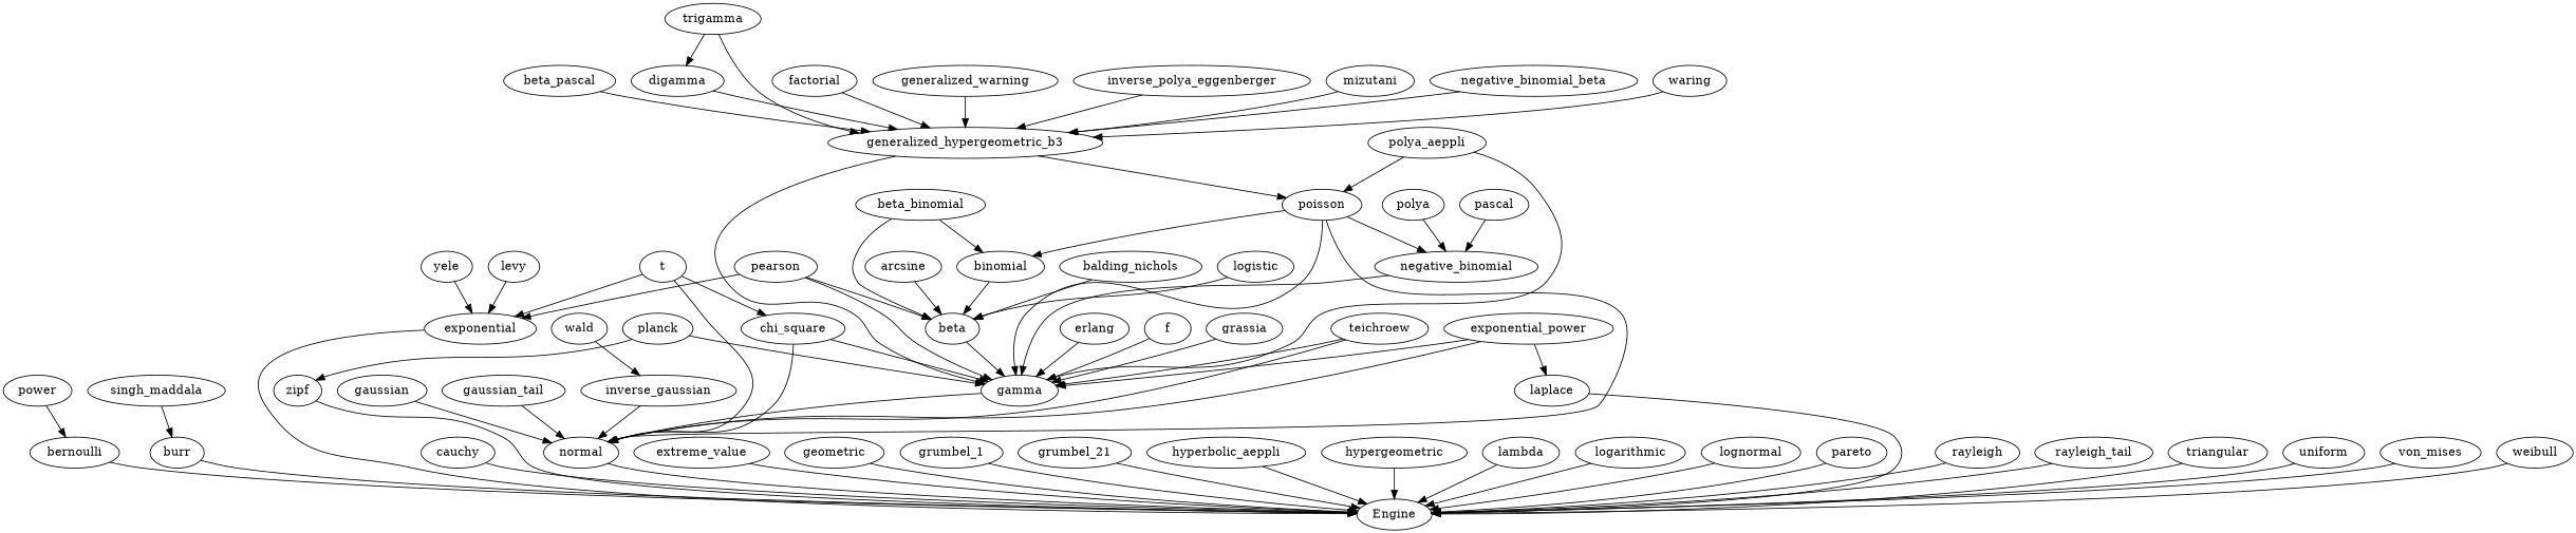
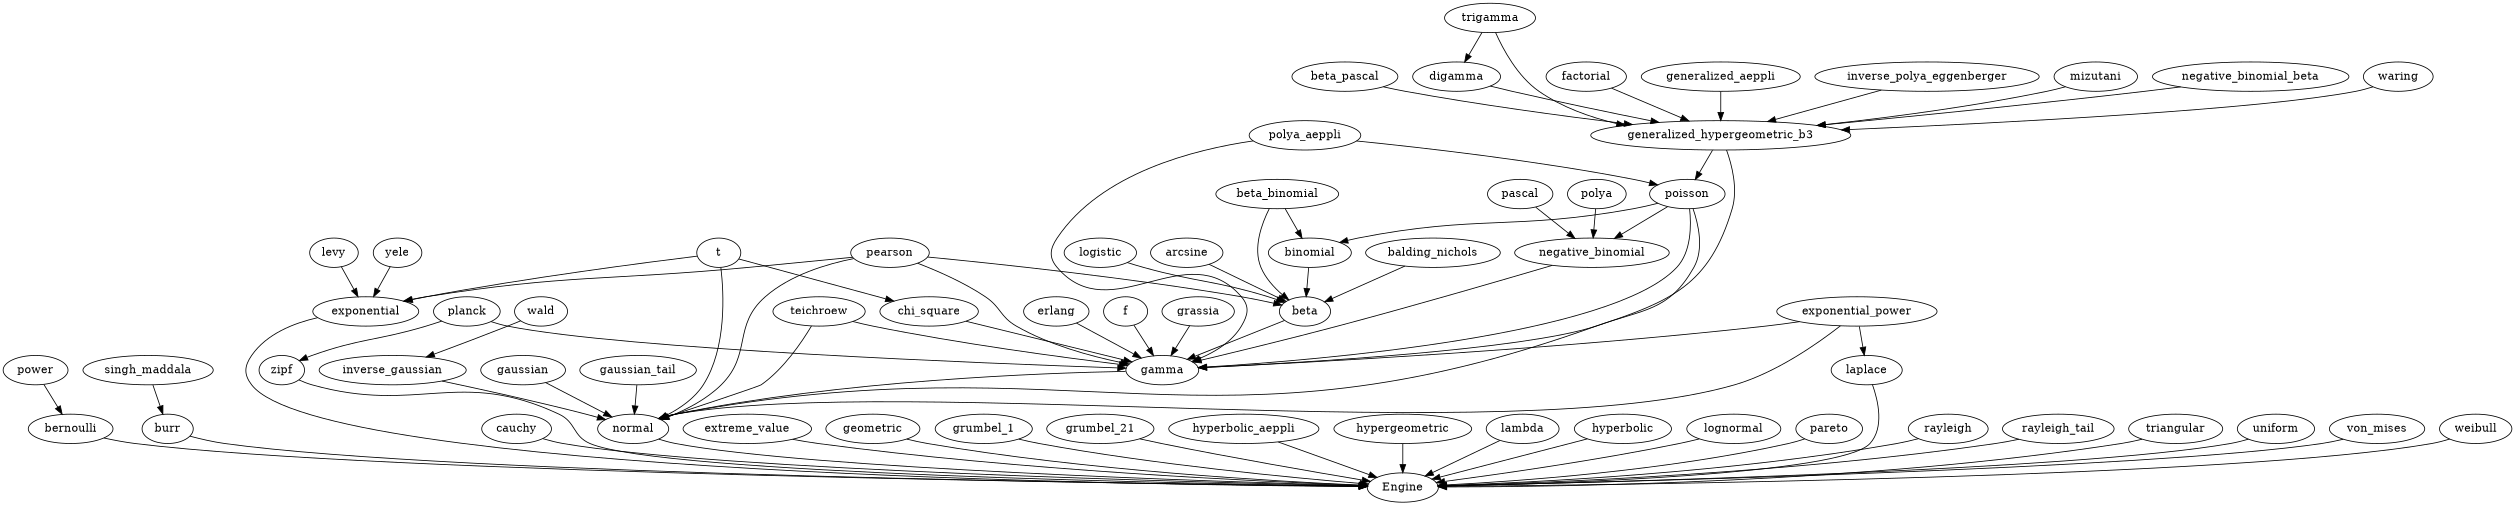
  digraph {
    arcsine
    beta
    gamma
    normal
    balding_nichols
    bernoulli
    Engine
    beta_binomial
    binomial
    beta_pascal
    generalized_hypergeometric_b3
    poisson
    negative_binomial
    burr
    cauchy
    chi_square
    digamma
    erlang
    exponential
    exponential_power
    laplace
    extreme_value
    f
    factorial
    gaussian
    gaussian_tail
-   generalized_warning
+   generalized_warning [label=generalized_aeppli]
    geometric
    grassia
    grumbel_1
    grumbel_21
    n32 [label=hyperbolic_aeppli]
    hypergeometric
    inverse_gaussian
    inverse_polya_eggenberger
    lambda
    levy
-   logarithmic
+   logarithmic [label=hyperbolic]
    logistic
    lognormal
    mizutani
    negative_binomial_beta
    pareto
    pascal
    pearson
    planck
    zipf
    polya
    polya_aeppli
    n50 [label=power]
    rayleigh
    rayleigh_tail
    singh_maddala
    t
    teichroew
    triangular
    trigamma
    uniform
    von_mises
    wald
    waring
    weibull
    yele
    arcsine -> beta
    beta -> gamma
    gamma -> normal
    normal -> Engine
    balding_nichols -> beta
    bernoulli -> Engine
    beta_binomial -> beta
    beta_binomial -> binomial
    binomial -> beta
    beta_pascal -> generalized_hypergeometric_b3
    generalized_hypergeometric_b3 -> gamma
    generalized_hypergeometric_b3 -> poisson
    poisson -> gamma
    poisson -> normal
    poisson -> binomial
    poisson -> negative_binomial
    negative_binomial -> gamma
    burr -> Engine
    cauchy -> Engine
    chi_square -> gamma
    digamma -> generalized_hypergeometric_b3
    erlang -> gamma
    exponential -> Engine
    exponential_power -> gamma
    exponential_power -> normal
    exponential_power -> laplace
    laplace -> Engine
    extreme_value -> Engine
    f -> gamma
    factorial -> generalized_hypergeometric_b3
    gaussian -> normal
    gaussian_tail -> normal
    generalized_warning -> generalized_hypergeometric_b3
    geometric -> Engine
    grassia -> gamma
    grumbel_1 -> Engine
    grumbel_21 -> Engine
    n32 -> Engine
    hypergeometric -> Engine
    inverse_gaussian -> normal
    inverse_polya_eggenberger -> generalized_hypergeometric_b3
    lambda -> Engine
    levy -> exponential
    logarithmic -> Engine
    logistic -> beta
    lognormal -> Engine
    mizutani -> generalized_hypergeometric_b3
    negative_binomial_beta -> generalized_hypergeometric_b3
    pareto -> Engine
    pascal -> negative_binomial
    pearson -> beta
    pearson -> gamma
-   chi_square -> normal
+   pearson -> normal
    pearson -> exponential
    planck -> gamma
    planck -> zipf
    zipf -> Engine
    polya -> negative_binomial
    polya_aeppli -> gamma
    polya_aeppli -> poisson
    n50 -> bernoulli
    rayleigh -> Engine
    rayleigh_tail -> Engine
    singh_maddala -> burr
    t -> normal
    t -> chi_square
    t -> exponential
    teichroew -> gamma
    teichroew -> normal
    triangular -> Engine
    trigamma -> generalized_hypergeometric_b3
    trigamma -> digamma
    uniform -> Engine
    von_mises -> Engine
    wald -> inverse_gaussian
    waring -> generalized_hypergeometric_b3
    weibull -> Engine
    yele -> exponential
  }
